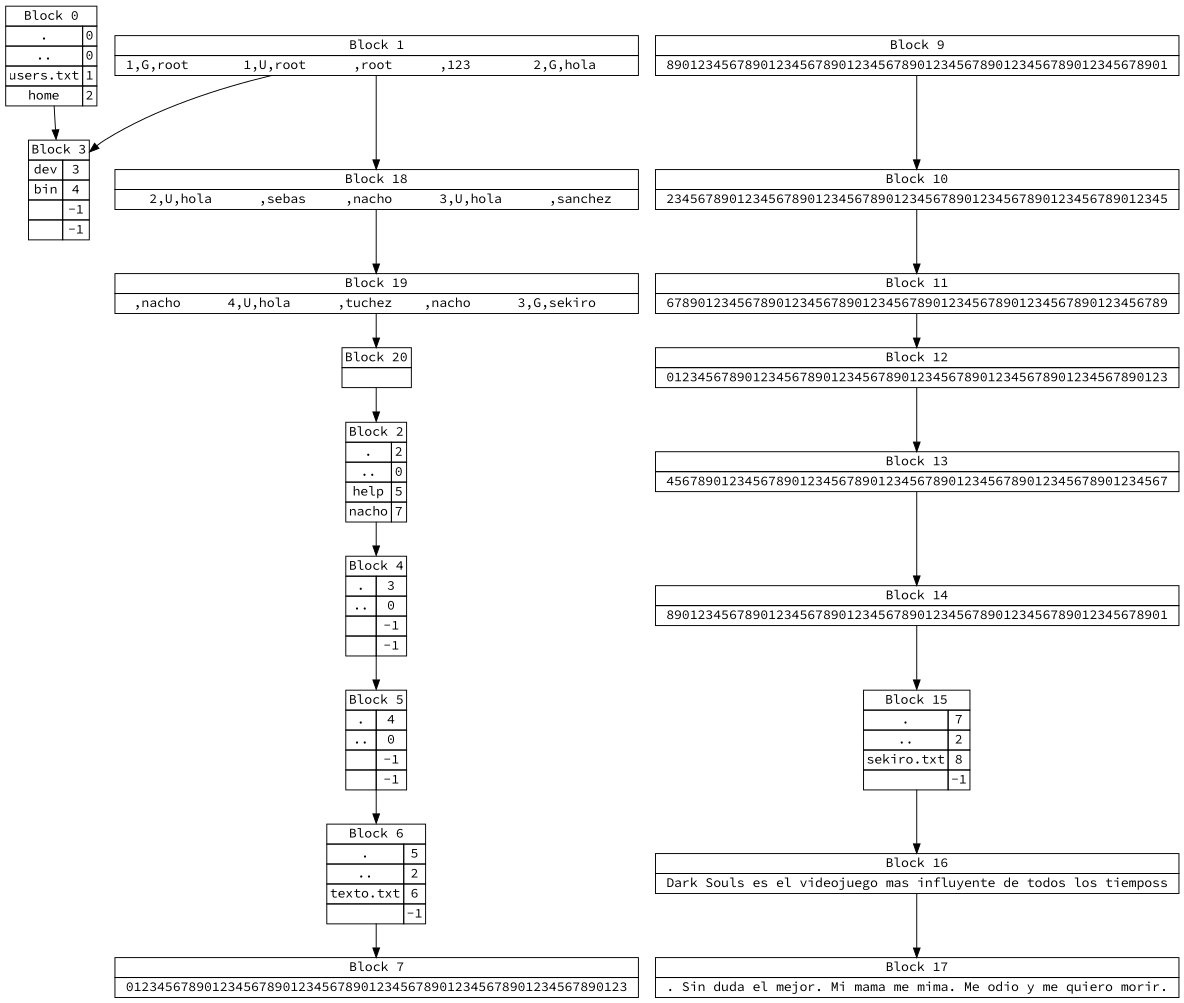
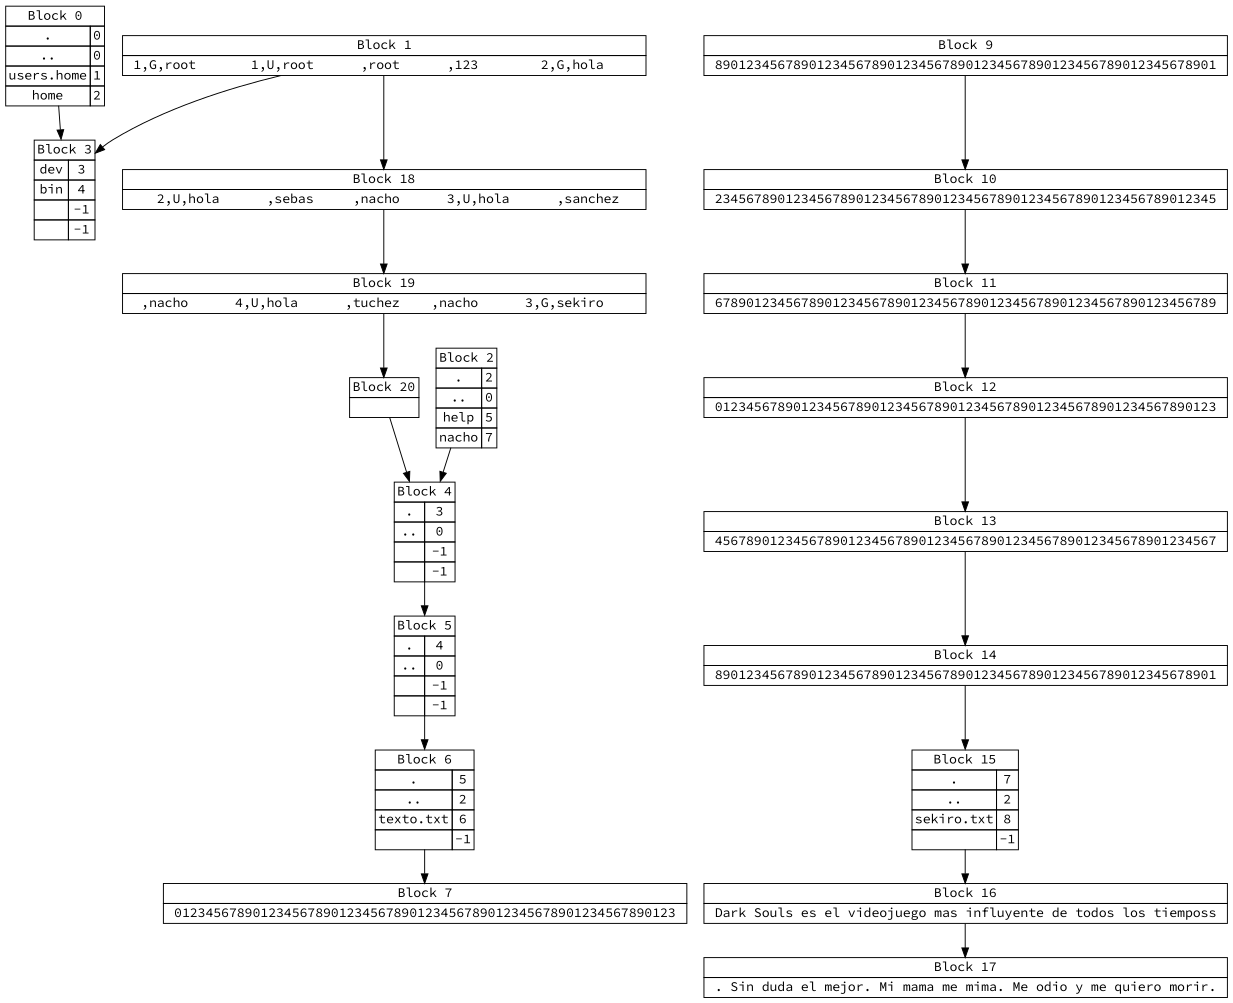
  digraph {
    fontname="Source Code Pro"
    rankdir=TB
    node [fontname="Source Code Pro" margin=0 shape=none]
    edge [fontname="Source Code Pro"]
-   n1 [label=< 		<table border="0" cellborder="1" cellspacing="0"> 			<tr> <td colspan = "2" PORT="p">Block 0</td> </tr> 			<tr> <td>.</td> <td>0</td> </tr> 			<tr> <td>..</td> <td>0</td> </tr> 			<tr> <td>users.txt</td> <td>1</td> </tr> 			<tr> <td>home</td> <td>2</td> </tr> 	</table> >]
+   n1 [label=< 		<table border="0" cellborder="1" cellspacing="0"> 			<tr> <td colspan = "2" PORT="p">Block 0</td> </tr> 			<tr> <td>.</td> <td>0</td> </tr> 			<tr> <td>..</td> <td>0</td> </tr> 			<tr> <td>users.home</td> <td>1</td> </tr> 			<tr> <td>home</td> <td>2</td> </tr> 	</table> >]
    n2 [label=< 		<table border="0" cellborder="1" cellspacing="0"> 			<tr> <td colspan = "2" PORT="p">Block 3</td> </tr> 			<tr> <td>dev</td> <td>3</td> </tr> 			<tr> <td>bin</td> <td>4</td> </tr> 			<tr> <td></td> <td>-1</td> </tr> 			<tr> <td></td> <td>-1</td> </tr> 	</table> >]
    n3 [label=< 		<table border="0" cellborder="1" cellspacing="0"> 			<tr> <td colspan = "2">Block 1</td> </tr> 			<tr> <td colspan = "2"> 1,G,root       1,U,root      ,root      ,123        2,G,hola     </td> </tr> 	</table> >]
    n4 [label=< 		<table border="0" cellborder="1" cellspacing="0"> 			<tr> <td colspan = "2">Block 18</td> </tr> 			<tr> <td colspan = "2">    2,U,hola      ,sebas     ,nacho      3,U,hola      ,sanchez   </td> </tr> 	</table> >]
    n5 [label=< 		<table border="0" cellborder="1" cellspacing="0"> 			<tr> <td colspan = "2">Block 19</td> </tr> 			<tr> <td colspan = "2">  ,nacho      4,U,hola      ,tuchez    ,nacho      3,G,sekiro     </td> </tr> 	</table> >]
    n6 [label=< 		<table border="0" cellborder="1" cellspacing="0"> 			<tr> <td colspan = "2">Block 20</td> </tr> 			<tr> <td colspan = "2">   </td> </tr> 	</table> >]
    n7 [label=< 		<table border="0" cellborder="1" cellspacing="0"> 			<tr> <td colspan = "2" PORT="p">Block 2</td> </tr> 			<tr> <td>.</td> <td>2</td> </tr> 			<tr> <td>..</td> <td>0</td> </tr> 			<tr> <td>help</td> <td>5</td> </tr> 			<tr> <td>nacho</td> <td>7</td> </tr> 	</table> >]
    n8 [label=< 		<table border="0" cellborder="1" cellspacing="0"> 			<tr> <td colspan = "2" PORT="p">Block 4</td> </tr> 			<tr> <td>.</td> <td>3</td> </tr> 			<tr> <td>..</td> <td>0</td> </tr> 			<tr> <td></td> <td>-1</td> </tr> 			<tr> <td></td> <td>-1</td> </tr> 	</table> >]
    n9 [label=< 		<table border="0" cellborder="1" cellspacing="0"> 			<tr> <td colspan = "2" PORT="p">Block 5</td> </tr> 			<tr> <td>.</td> <td>4</td> </tr> 			<tr> <td>..</td> <td>0</td> </tr> 			<tr> <td></td> <td>-1</td> </tr> 			<tr> <td></td> <td>-1</td> </tr> 	</table> >]
    n10 [label=< 		<table border="0" cellborder="1" cellspacing="0"> 			<tr> <td colspan = "2" PORT="p">Block 6</td> </tr> 			<tr> <td>.</td> <td>5</td> </tr> 			<tr> <td>..</td> <td>2</td> </tr> 			<tr> <td>texto.txt</td> <td>6</td> </tr> 			<tr> <td></td> <td>-1</td> </tr> 	</table> >]
    n11 [label=< 		<table border="0" cellborder="1" cellspacing="0"> 			<tr> <td colspan = "2">Block 7</td> </tr> 			<tr> <td colspan = "2"> 0123456789012345678901234567890123456789012345678901234567890123 </td> </tr> 	</table> >]
    n12 [label=< 		<table border="0" cellborder="1" cellspacing="0"> 			<tr> <td colspan = "2">Block 9</td> </tr> 			<tr> <td colspan = "2"> 8901234567890123456789012345678901234567890123456789012345678901 </td> </tr> 	</table> >]
    n13 [label=< 		<table border="0" cellborder="1" cellspacing="0"> 			<tr> <td colspan = "2">Block 10</td> </tr> 			<tr> <td colspan = "2"> 2345678901234567890123456789012345678901234567890123456789012345 </td> </tr> 	</table> >]
    n14 [label=< 		<table border="0" cellborder="1" cellspacing="0"> 			<tr> <td colspan = "2">Block 11</td> </tr> 			<tr> <td colspan = "2"> 6789012345678901234567890123456789012345678901234567890123456789 </td> </tr> 	</table> >]
    n15 [label=< 		<table border="0" cellborder="1" cellspacing="0"> 			<tr> <td colspan = "2">Block 12</td> </tr> 			<tr> <td colspan = "2"> 0123456789012345678901234567890123456789012345678901234567890123 </td> </tr> 	</table> >]
    n16 [label=< 		<table border="0" cellborder="1" cellspacing="0"> 			<tr> <td colspan = "2">Block 13</td> </tr> 			<tr> <td colspan = "2"> 4567890123456789012345678901234567890123456789012345678901234567 </td> </tr> 	</table> >]
    n17 [label=< 		<table border="0" cellborder="1" cellspacing="0"> 			<tr> <td colspan = "2">Block 14</td> </tr> 			<tr> <td colspan = "2"> 8901234567890123456789012345678901234567890123456789012345678901 </td> </tr> 	</table> >]
    n18 [label=< 		<table border="0" cellborder="1" cellspacing="0"> 			<tr> <td colspan = "2" PORT="p">Block 15</td> </tr> 			<tr> <td>.</td> <td>7</td> </tr> 			<tr> <td>..</td> <td>2</td> </tr> 			<tr> <td>sekiro.txt</td> <td>8</td> </tr> 			<tr> <td></td> <td>-1</td> </tr> 	</table> >]
    n19 [label=< 		<table border="0" cellborder="1" cellspacing="0"> 			<tr> <td colspan = "2">Block 16</td> </tr> 			<tr> <td colspan = "2"> Dark Souls es el videojuego mas influyente de todos los tiemposs </td> </tr> 	</table> >]
    n20 [label=< 		<table border="0" cellborder="1" cellspacing="0"> 			<tr> <td colspan = "2">Block 17</td> </tr> 			<tr> <td colspan = "2"> . Sin duda el mejor. Mi mama me mima. Me odio y me quiero morir. </td> </tr> 	</table> >]
    n1 -> n2
    n3 -> n2
    n3 -> n4
    n4 -> n5
    n5 -> n6
-   n6 -> n7
+   n6 -> n8
    n7 -> n8
    n8 -> n9
    n9 -> n10
    n10 -> n11
    n12 -> n13
    n13 -> n14
    n14 -> n15
    n15 -> n16
    n16 -> n17
    n17 -> n18
    n18 -> n19
    n19 -> n20
  }
